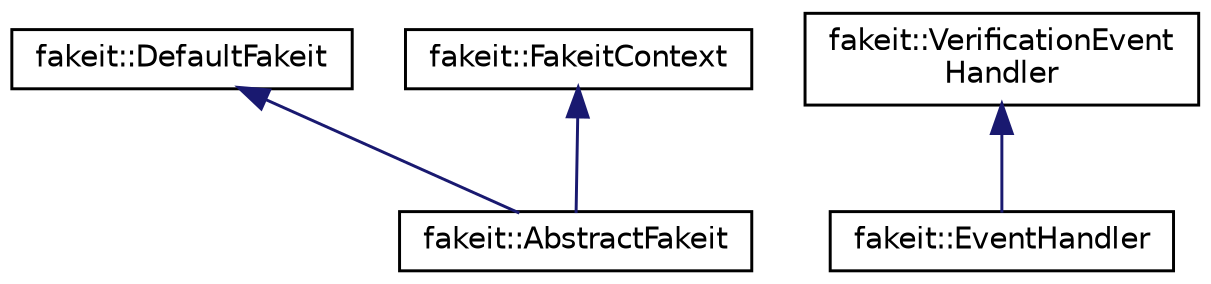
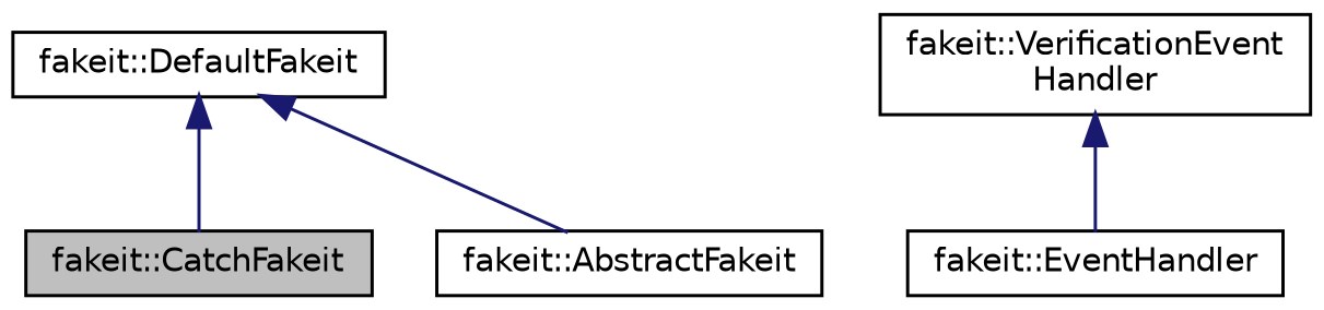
  digraph {
    node [color=black fillcolor=white fontname=Helvetica fontsize=10 shape=record style=filled]
    edge [color=midnightblue dir=back fontname=Helvetica fontsize=10 labelfontname=Helvetica labelfontsize=10 style=solid]
+   n1 [fillcolor=grey75 fontcolor=black height=0.2 label="fakeit::CatchFakeit" width=0.4]
    n2 [height=0.2 label="fakeit::DefaultFakeit" width=0.4]
    n3 [height=0.2 label="fakeit::AbstractFakeit" width=0.4]
-   n4 [height=0.2 label="fakeit::FakeitContext" width=0.4]
    n5 [height=0.2 label="fakeit::EventHandler" width=0.4]
    n6 [height=0.2 label="fakeit::VerificationEvent\lHandler" width=0.4]
+   n2 -> n1
    n2 -> n3
-   n4 -> n3
    n6 -> n5
  }
